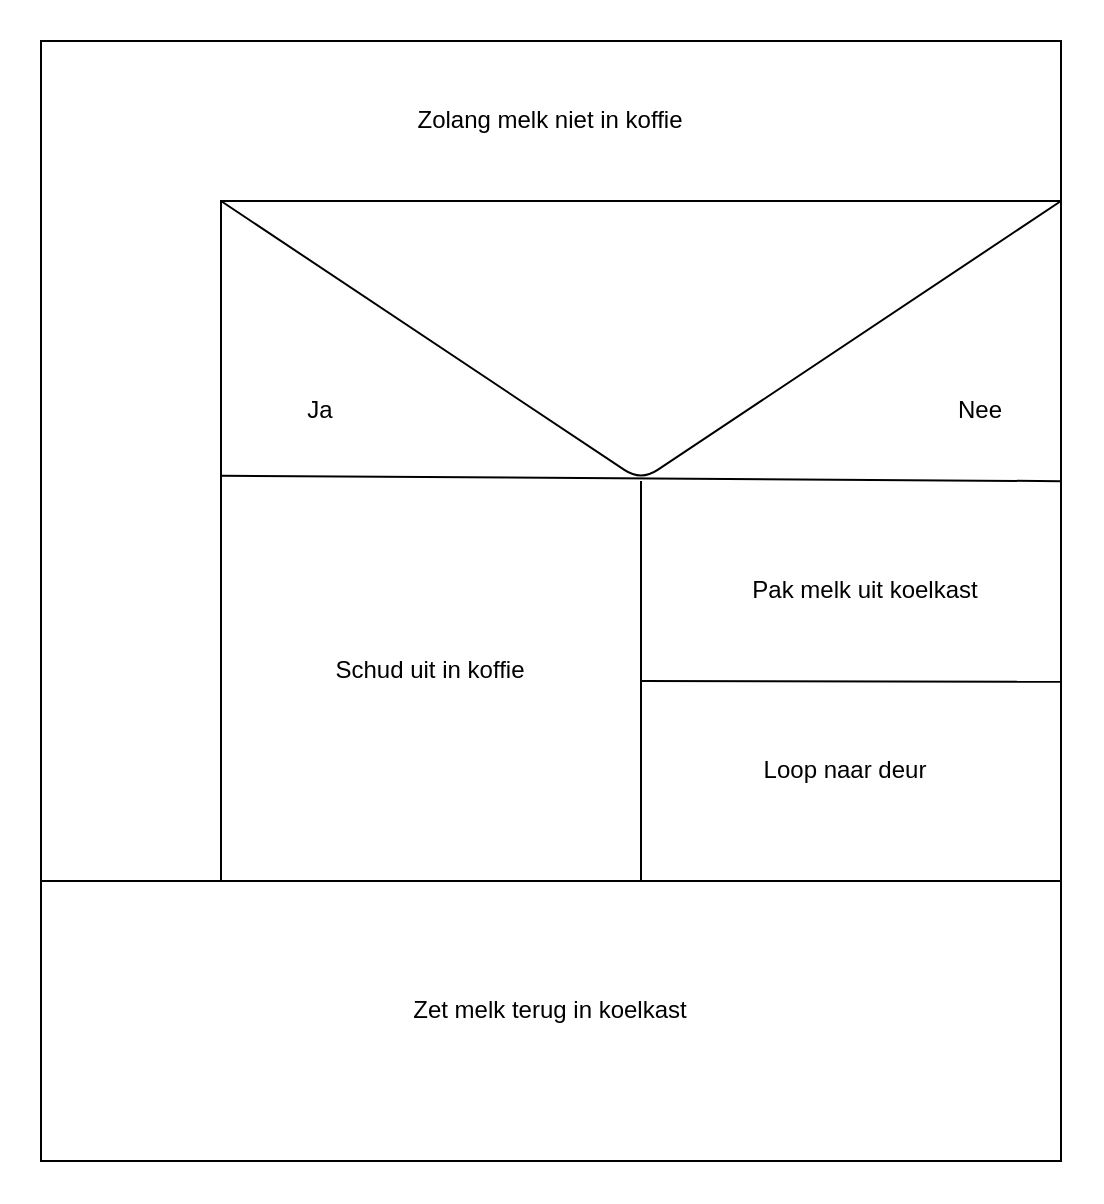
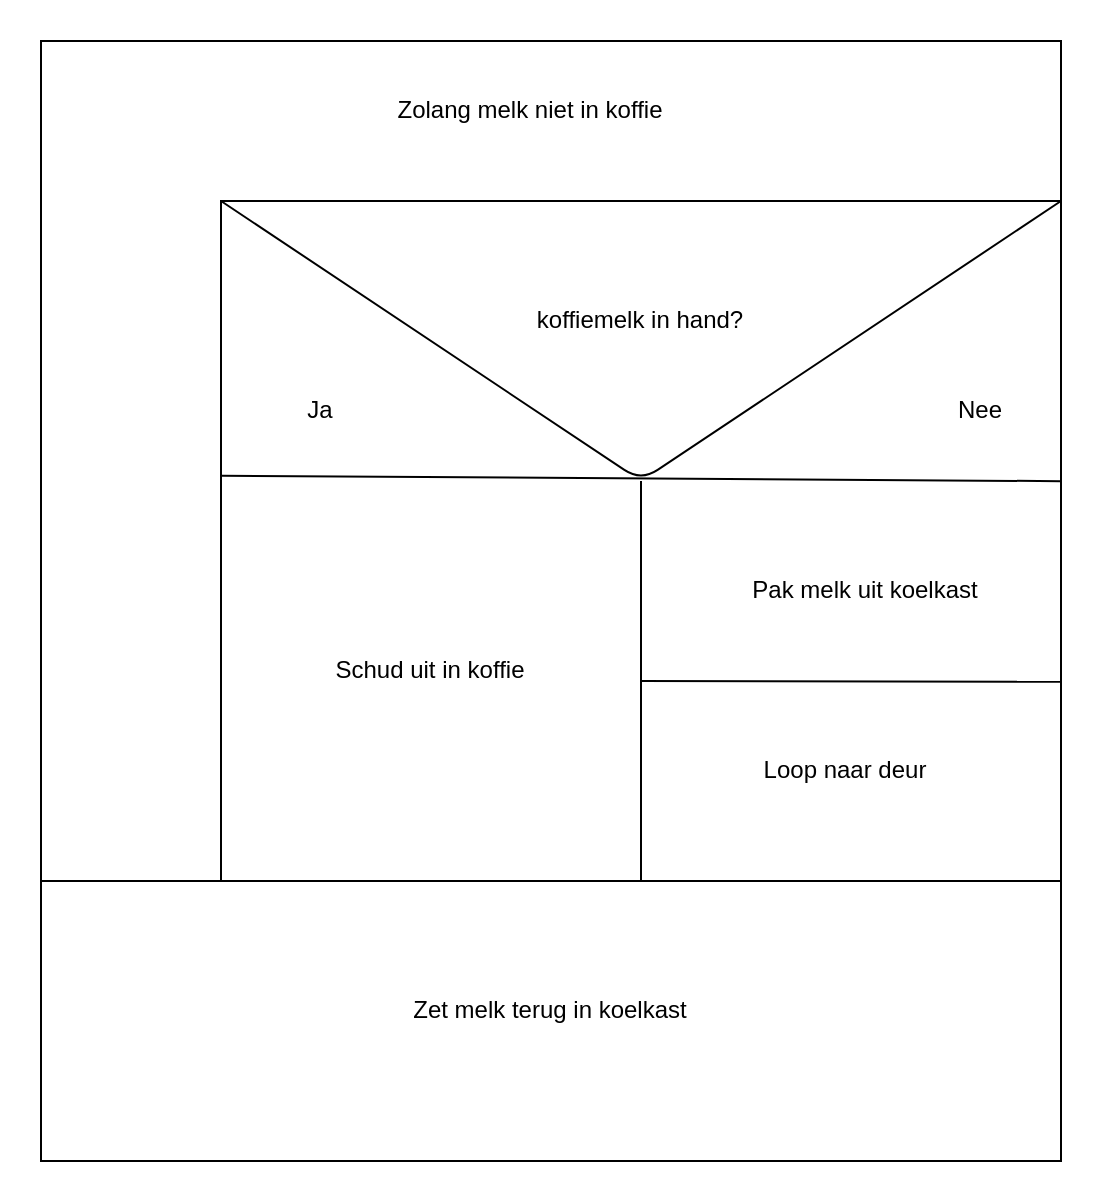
  <mxCell id="0" />
  <mxCell id="1" parent="0" />
  <mxCell id="2" value="" style="rounded=0;whiteSpace=wrap;html=1;" vertex="1" parent="1"><mxGeometry x="20" y="20" width="510" height="420" as="geometry" /></mxCell>
  <mxCell id="3" value="" style="rounded=0;whiteSpace=wrap;html=1;" vertex="1" parent="1"><mxGeometry x="110" y="100" width="420" height="340" as="geometry" /></mxCell>
  <mxCell id="4" value="" style="endArrow=none;html=1;exitX=0.001;exitY=0.404;exitDx=0;exitDy=0;exitPerimeter=0;entryX=1;entryY=0.412;entryDx=0;entryDy=0;entryPerimeter=0;" edge="1" parent="1" source="3" target="3"><mxGeometry width="50" height="50" relative="1" as="geometry"><mxPoint x="300" y="300" as="sourcePoint" /><mxPoint x="350" y="250" as="targetPoint" /></mxGeometry></mxCell>
  <mxCell id="5" value="" style="endArrow=none;html=1;exitX=0;exitY=0;exitDx=0;exitDy=0;entryX=1;entryY=0;entryDx=0;entryDy=0;" edge="1" parent="1" source="3" target="3"><mxGeometry width="50" height="50" relative="1" as="geometry"><mxPoint x="300" y="300" as="sourcePoint" /><mxPoint x="350" y="250" as="targetPoint" /><Array as="points"><mxPoint x="320" y="240" /></Array></mxGeometry></mxCell>
+ <mxCell id="6" value="koffiemelk in hand?" style="text;html=1;strokeColor=none;fillColor=none;align=center;verticalAlign=middle;whiteSpace=wrap;rounded=0;" vertex="1" parent="1"><mxGeometry x="230" y="140" width="180" height="40" as="geometry" /></mxCell>
  <mxCell id="7" value="Ja" style="text;html=1;strokeColor=none;fillColor=none;align=center;verticalAlign=middle;whiteSpace=wrap;rounded=0;" vertex="1" parent="1"><mxGeometry x="130" y="190" width="60" height="30" as="geometry" /></mxCell>
  <mxCell id="8" value="Nee" style="text;html=1;strokeColor=none;fillColor=none;align=center;verticalAlign=middle;whiteSpace=wrap;rounded=0;" vertex="1" parent="1"><mxGeometry x="460" y="190" width="60" height="30" as="geometry" /></mxCell>
  <mxCell id="9" value="" style="endArrow=none;html=1;exitX=0.5;exitY=1;exitDx=0;exitDy=0;" edge="1" parent="1" source="3"><mxGeometry width="50" height="50" relative="1" as="geometry"><mxPoint x="300" y="310" as="sourcePoint" /><mxPoint x="320" y="240" as="targetPoint" /></mxGeometry></mxCell>
- <mxCell id="10" value="Zolang melk niet in koffie" style="text;html=1;strokeColor=none;fillColor=none;align=center;verticalAlign=middle;whiteSpace=wrap;rounded=0;" vertex="1" parent="1"><mxGeometry x="130" y="40" width="290" height="40" as="geometry" /></mxCell>
+ <mxCell id="10" value="Zolang melk niet in koffie" style="text;html=1;strokeColor=none;fillColor=none;align=center;verticalAlign=middle;whiteSpace=wrap;rounded=0;" vertex="1" parent="1"><mxGeometry x="120" y="35" width="290" height="40" as="geometry" /></mxCell>
  <mxCell id="11" value="Schud uit in koffie" style="text;html=1;strokeColor=none;fillColor=none;align=center;verticalAlign=middle;whiteSpace=wrap;rounded=0;" vertex="1" parent="1"><mxGeometry x="150" y="310" width="130" height="50" as="geometry" /></mxCell>
  <mxCell id="12" value="" style="endArrow=none;html=1;entryX=1.001;entryY=0.707;entryDx=0;entryDy=0;entryPerimeter=0;" edge="1" parent="1" target="3"><mxGeometry width="50" height="50" relative="1" as="geometry"><mxPoint x="320" y="340" as="sourcePoint" /><mxPoint x="350" y="250" as="targetPoint" /></mxGeometry></mxCell>
  <mxCell id="13" value="Pak melk uit koelkast" style="text;html=1;strokeColor=none;fillColor=none;align=center;verticalAlign=middle;whiteSpace=wrap;rounded=0;" vertex="1" parent="1"><mxGeometry x="370" y="280" width="125" height="30" as="geometry" /></mxCell>
  <mxCell id="14" value="Loop naar deur" style="text;html=1;strokeColor=none;fillColor=none;align=center;verticalAlign=middle;whiteSpace=wrap;rounded=0;" vertex="1" parent="1"><mxGeometry x="360" y="370" width="125" height="30" as="geometry" /></mxCell>
  <mxCell id="15" value="" style="rounded=0;whiteSpace=wrap;html=1;" vertex="1" parent="1"><mxGeometry x="20" y="440" width="510" height="140" as="geometry" /></mxCell>
  <mxCell id="16" value="Zet melk terug in koelkast" style="text;html=1;strokeColor=none;fillColor=none;align=center;verticalAlign=middle;whiteSpace=wrap;rounded=0;" vertex="1" parent="1"><mxGeometry x="185" y="480" width="180" height="50" as="geometry" /></mxCell>
